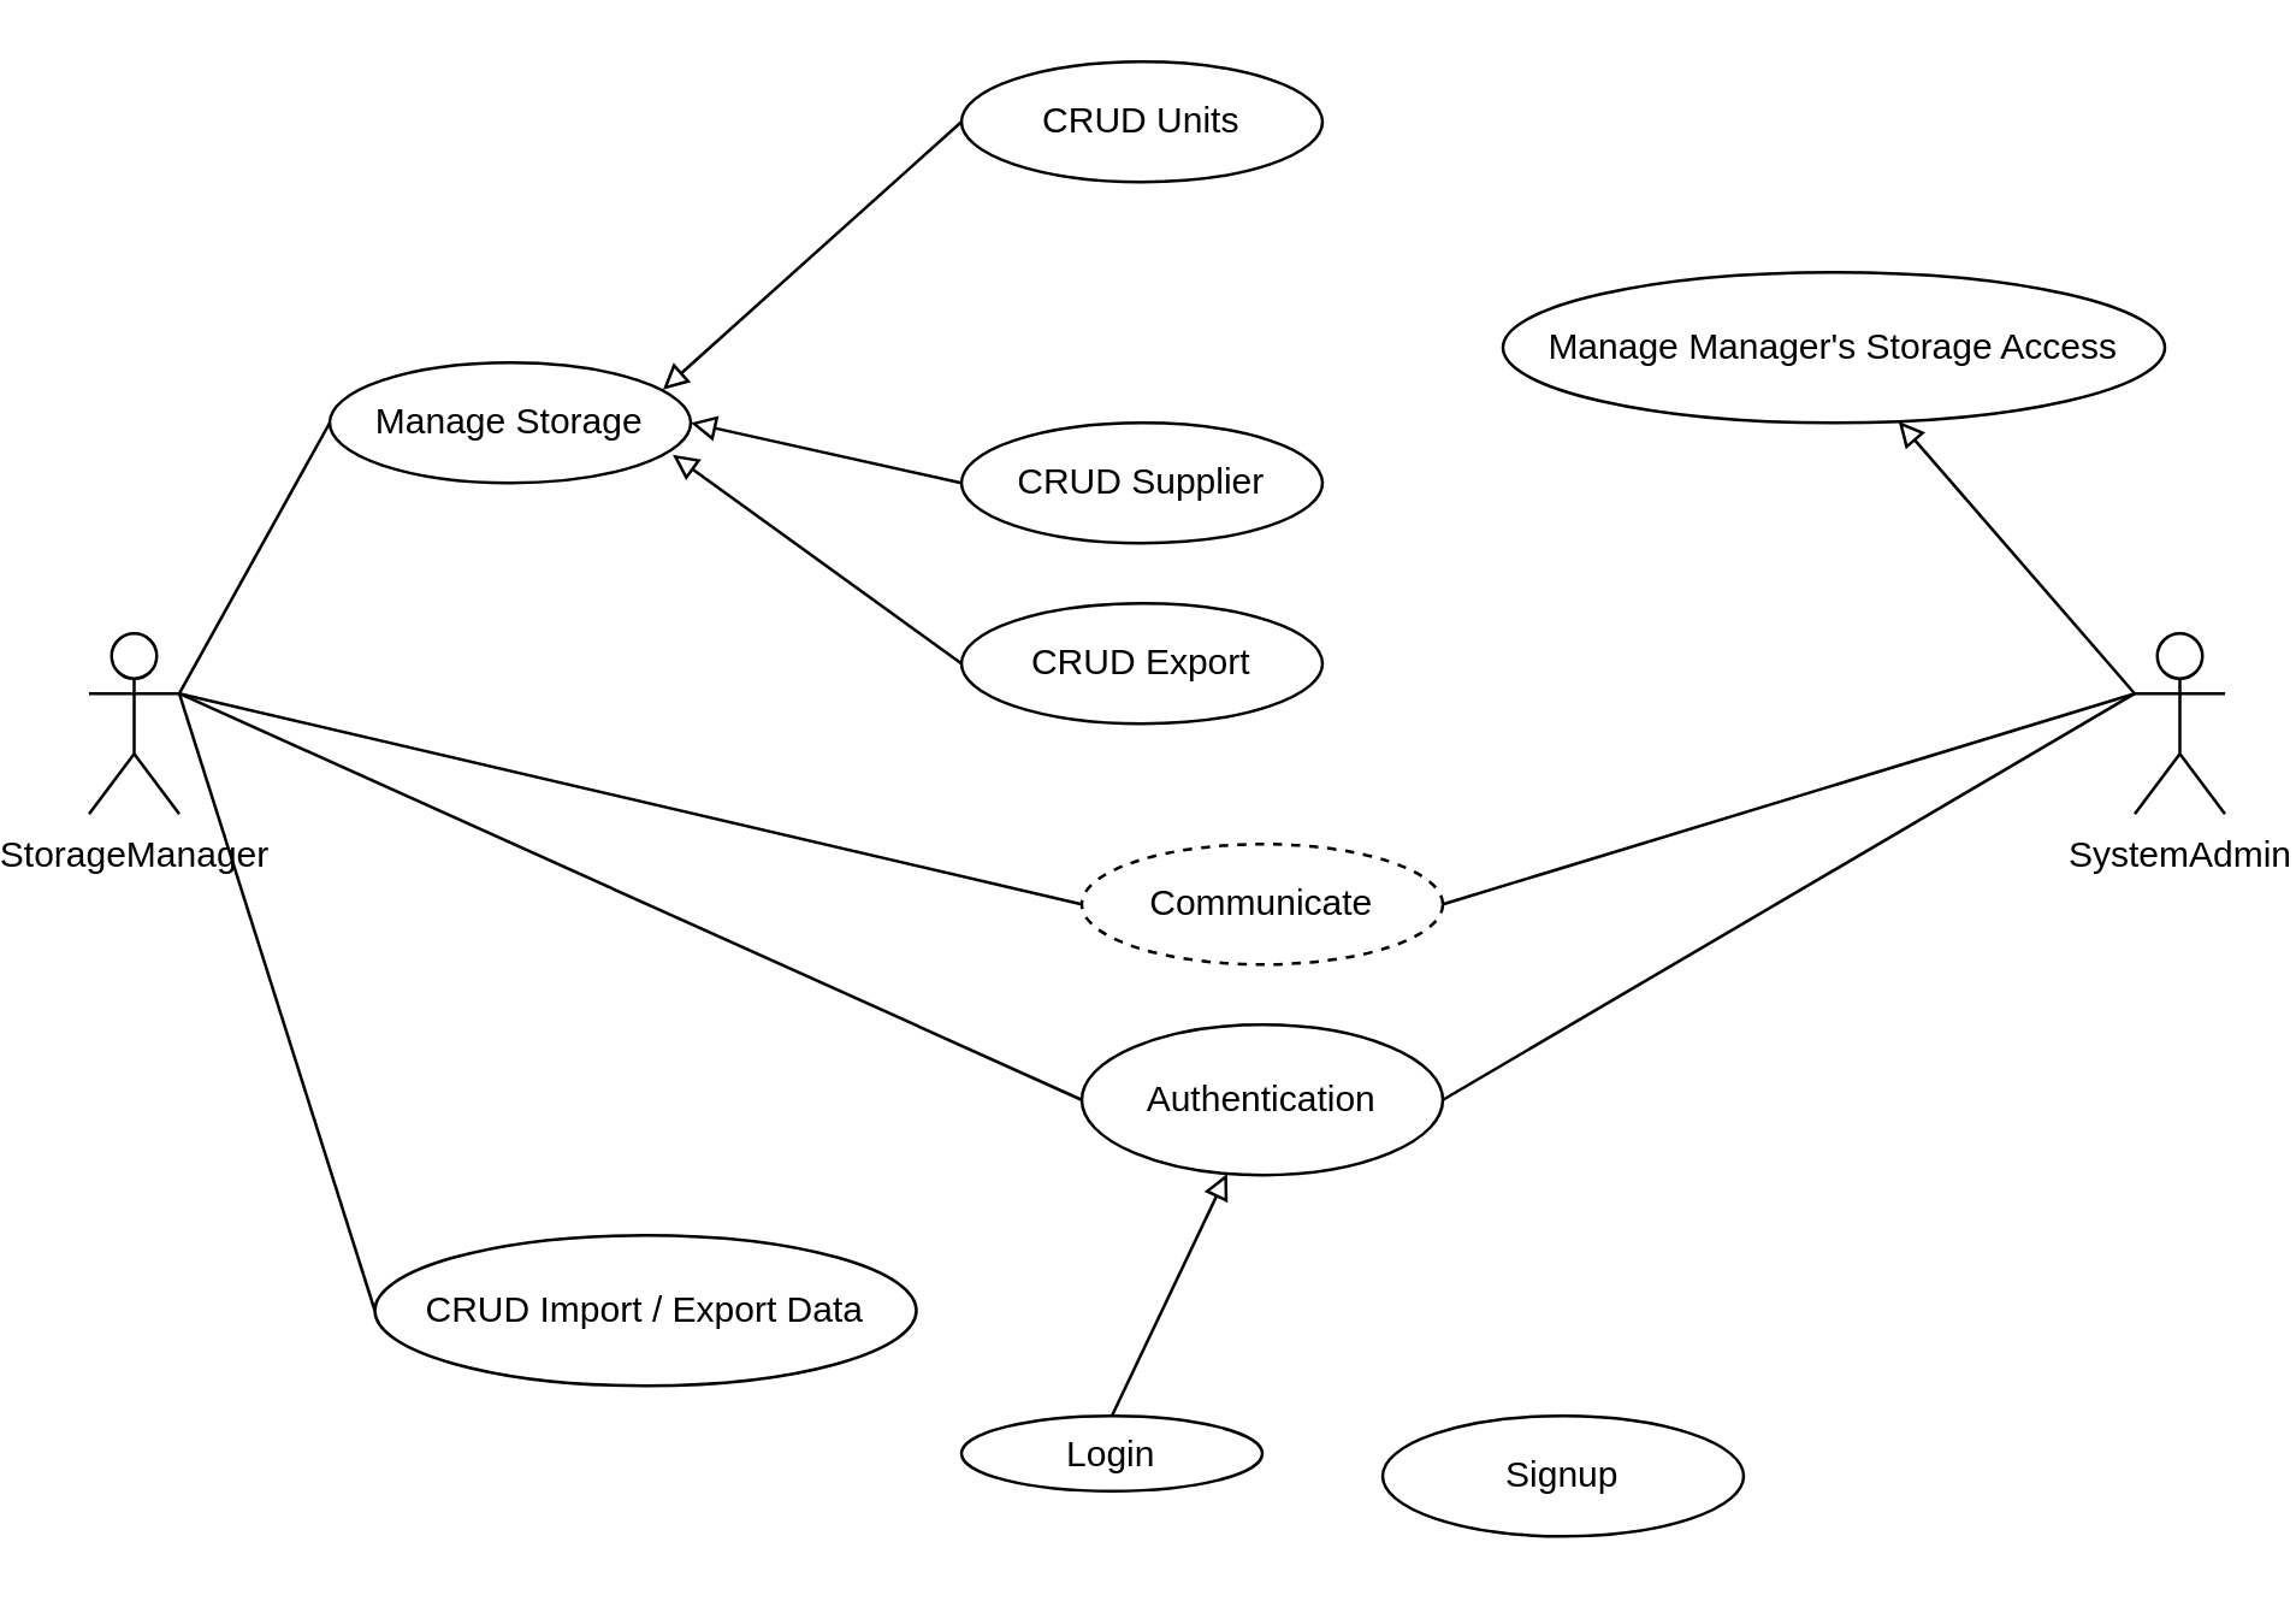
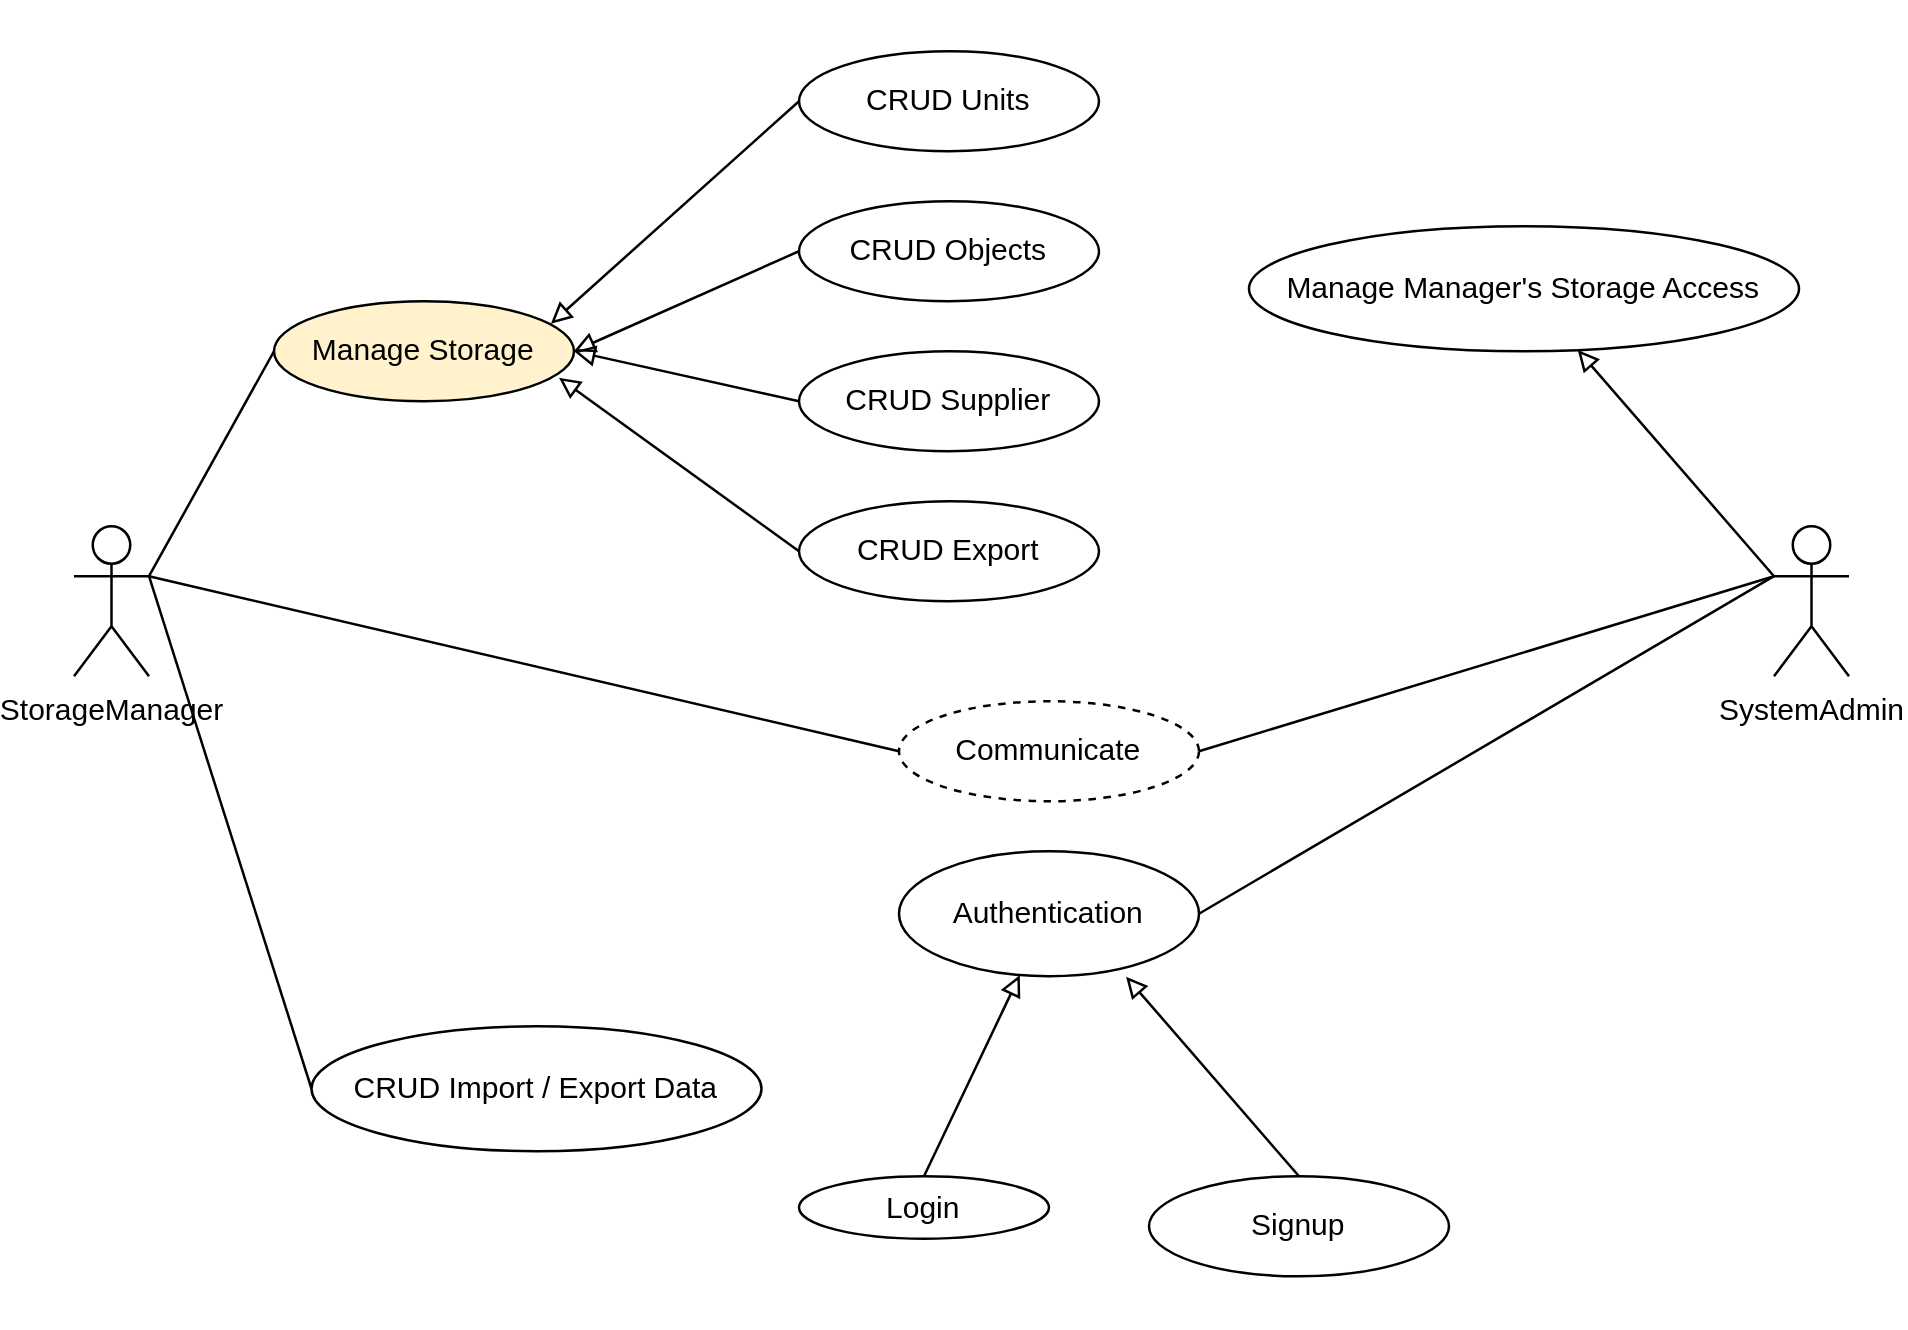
  <mxCell id="0" />
  <mxCell id="1" parent="0" />
  <mxCell id="2" style="rounded=0;orthogonalLoop=1;jettySize=auto;html=1;exitX=1;exitY=0.333;exitDx=0;exitDy=0;exitPerimeter=0;entryX=0;entryY=0.5;entryDx=0;entryDy=0;endArrow=none;endFill=0;" edge="1" parent="1" source="6" target="15"><mxGeometry relative="1" as="geometry" /></mxCell>
  <mxCell id="3" style="edgeStyle=none;rounded=0;orthogonalLoop=1;jettySize=auto;html=1;exitX=1;exitY=0.333;exitDx=0;exitDy=0;exitPerimeter=0;entryX=0;entryY=0.5;entryDx=0;entryDy=0;startArrow=none;startFill=0;endArrow=none;endFill=0;" edge="1" parent="1" source="6" target="16"><mxGeometry relative="1" as="geometry" /></mxCell>
- <mxCell id="4" style="edgeStyle=none;rounded=0;orthogonalLoop=1;jettySize=auto;html=1;exitX=1;exitY=0.333;exitDx=0;exitDy=0;exitPerimeter=0;entryX=0;entryY=0.5;entryDx=0;entryDy=0;startArrow=none;startFill=0;endArrow=none;endFill=0;" edge="1" parent="1" source="6" target="21"><mxGeometry relative="1" as="geometry" /></mxCell>
  <mxCell id="5" style="edgeStyle=none;rounded=0;orthogonalLoop=1;jettySize=auto;html=1;exitX=1;exitY=0.333;exitDx=0;exitDy=0;exitPerimeter=0;entryX=0;entryY=0.5;entryDx=0;entryDy=0;startArrow=none;startFill=0;endArrow=none;endFill=0;" edge="1" parent="1" source="6" target="27"><mxGeometry relative="1" as="geometry" /></mxCell>
  <mxCell id="6" value="StorageManager" style="shape=umlActor;html=1;verticalLabelPosition=bottom;verticalAlign=top;align=center;" vertex="1" parent="1"><mxGeometry x="20" y="210" width="30" height="60" as="geometry" /></mxCell>
  <mxCell id="7" value="CRUD Units" style="ellipse;whiteSpace=wrap;html=1;" vertex="1" parent="1"><mxGeometry x="310" y="20" width="120" height="40" as="geometry" /></mxCell>
+ <mxCell id="8" value="CRUD Objects" style="ellipse;whiteSpace=wrap;html=1;" vertex="1" parent="1"><mxGeometry x="310" y="80" width="120" height="40" as="geometry" /></mxCell>
  <mxCell id="9" value="CRUD Supplier" style="ellipse;whiteSpace=wrap;html=1;" vertex="1" parent="1"><mxGeometry x="310" y="140" width="120" height="40" as="geometry" /></mxCell>
  <mxCell id="10" value="CRUD Export" style="ellipse;whiteSpace=wrap;html=1;" vertex="1" parent="1"><mxGeometry x="310" y="200" width="120" height="40" as="geometry" /></mxCell>
  <mxCell id="11" style="edgeStyle=none;rounded=0;orthogonalLoop=1;jettySize=auto;html=1;exitX=0.923;exitY=0.225;exitDx=0;exitDy=0;entryX=0;entryY=0.5;entryDx=0;entryDy=0;endArrow=none;endFill=0;startArrow=block;startFill=0;exitPerimeter=0;" edge="1" parent="1" source="15" target="7"><mxGeometry relative="1" as="geometry" /></mxCell>
+ <mxCell id="12" style="edgeStyle=none;rounded=0;orthogonalLoop=1;jettySize=auto;html=1;exitX=1;exitY=0.5;exitDx=0;exitDy=0;entryX=0;entryY=0.5;entryDx=0;entryDy=0;startArrow=block;startFill=0;endArrow=none;endFill=0;" edge="1" parent="1" source="15" target="8"><mxGeometry relative="1" as="geometry" /></mxCell>
  <mxCell id="13" style="edgeStyle=none;rounded=0;orthogonalLoop=1;jettySize=auto;html=1;entryX=0;entryY=0.5;entryDx=0;entryDy=0;startArrow=block;startFill=0;endArrow=none;endFill=0;" edge="1" parent="1" target="9"><mxGeometry relative="1" as="geometry"><mxPoint x="220" y="140" as="sourcePoint" /></mxGeometry></mxCell>
  <mxCell id="14" style="edgeStyle=none;rounded=0;orthogonalLoop=1;jettySize=auto;html=1;exitX=0.95;exitY=0.765;exitDx=0;exitDy=0;entryX=0;entryY=0.5;entryDx=0;entryDy=0;startArrow=block;startFill=0;endArrow=none;endFill=0;exitPerimeter=0;" edge="1" parent="1" source="15" target="10"><mxGeometry relative="1" as="geometry" /></mxCell>
- <mxCell id="15" value="Manage Storage" style="ellipse;whiteSpace=wrap;html=1;" vertex="1" parent="1"><mxGeometry x="100" y="120" width="120" height="40" as="geometry" /></mxCell>
+ <mxCell id="15" value="Manage Storage" style="ellipse;whiteSpace=wrap;html=1;fillColor=#fff2cc;" vertex="1" parent="1"><mxGeometry x="100" y="120" width="120" height="40" as="geometry" /></mxCell>
  <mxCell id="16" value="CRUD Import / Export Data" style="ellipse;whiteSpace=wrap;html=1;" vertex="1" parent="1"><mxGeometry x="115" y="410" width="180" height="50" as="geometry" /></mxCell>
  <mxCell id="17" style="edgeStyle=none;rounded=0;orthogonalLoop=1;jettySize=auto;html=1;exitX=0;exitY=0.333;exitDx=0;exitDy=0;exitPerimeter=0;startArrow=none;startFill=0;endArrow=block;endFill=0;" edge="1" parent="1" source="18" target="25"><mxGeometry relative="1" as="geometry" /></mxCell>
  <mxCell id="18" value="SystemAdmin" style="shape=umlActor;html=1;verticalLabelPosition=bottom;verticalAlign=top;align=center;" vertex="1" parent="1"><mxGeometry x="700" y="210" width="30" height="60" as="geometry" /></mxCell>
  <mxCell id="19" style="edgeStyle=none;rounded=0;orthogonalLoop=1;jettySize=auto;html=1;exitX=1;exitY=0.5;exitDx=0;exitDy=0;entryX=0;entryY=0.333;entryDx=0;entryDy=0;entryPerimeter=0;startArrow=none;startFill=0;endArrow=none;endFill=0;" edge="1" parent="1" source="21" target="18"><mxGeometry relative="1" as="geometry" /></mxCell>
+ <mxCell id="20" style="edgeStyle=none;rounded=0;orthogonalLoop=1;jettySize=auto;html=1;exitX=0.757;exitY=1.004;exitDx=0;exitDy=0;entryX=0.5;entryY=0;entryDx=0;entryDy=0;startArrow=block;startFill=0;endArrow=none;endFill=0;exitPerimeter=0;" edge="1" parent="1" source="21" target="24"><mxGeometry relative="1" as="geometry" /></mxCell>
  <mxCell id="21" value="Authentication" style="ellipse;whiteSpace=wrap;html=1;" vertex="1" parent="1"><mxGeometry x="350" y="340" width="120" height="50" as="geometry" /></mxCell>
  <mxCell id="22" style="edgeStyle=none;rounded=0;orthogonalLoop=1;jettySize=auto;html=1;exitX=0.5;exitY=0;exitDx=0;exitDy=0;startArrow=none;startFill=0;endArrow=block;endFill=0;" edge="1" parent="1" source="23" target="21"><mxGeometry relative="1" as="geometry" /></mxCell>
  <mxCell id="23" value="Login" style="ellipse;whiteSpace=wrap;html=1;" vertex="1" parent="1"><mxGeometry x="310" y="470" width="100" height="25" as="geometry" /></mxCell>
  <mxCell id="24" value="Signup" style="ellipse;whiteSpace=wrap;html=1;" vertex="1" parent="1"><mxGeometry x="450" y="470" width="120" height="40" as="geometry" /></mxCell>
  <mxCell id="25" value="Manage Manager's Storage Access" style="ellipse;whiteSpace=wrap;html=1;" vertex="1" parent="1"><mxGeometry x="490" y="90" width="220" height="50" as="geometry" /></mxCell>
  <mxCell id="26" style="edgeStyle=none;rounded=0;orthogonalLoop=1;jettySize=auto;html=1;exitX=1;exitY=0.5;exitDx=0;exitDy=0;startArrow=none;startFill=0;endArrow=none;endFill=0;" edge="1" parent="1" source="27"><mxGeometry relative="1" as="geometry"><mxPoint x="700" y="230" as="targetPoint" /></mxGeometry></mxCell>
  <mxCell id="27" value="Communicate" style="ellipse;whiteSpace=wrap;html=1;dashed=1;" vertex="1" parent="1"><mxGeometry x="350" y="280" width="120" height="40" as="geometry" /></mxCell>
